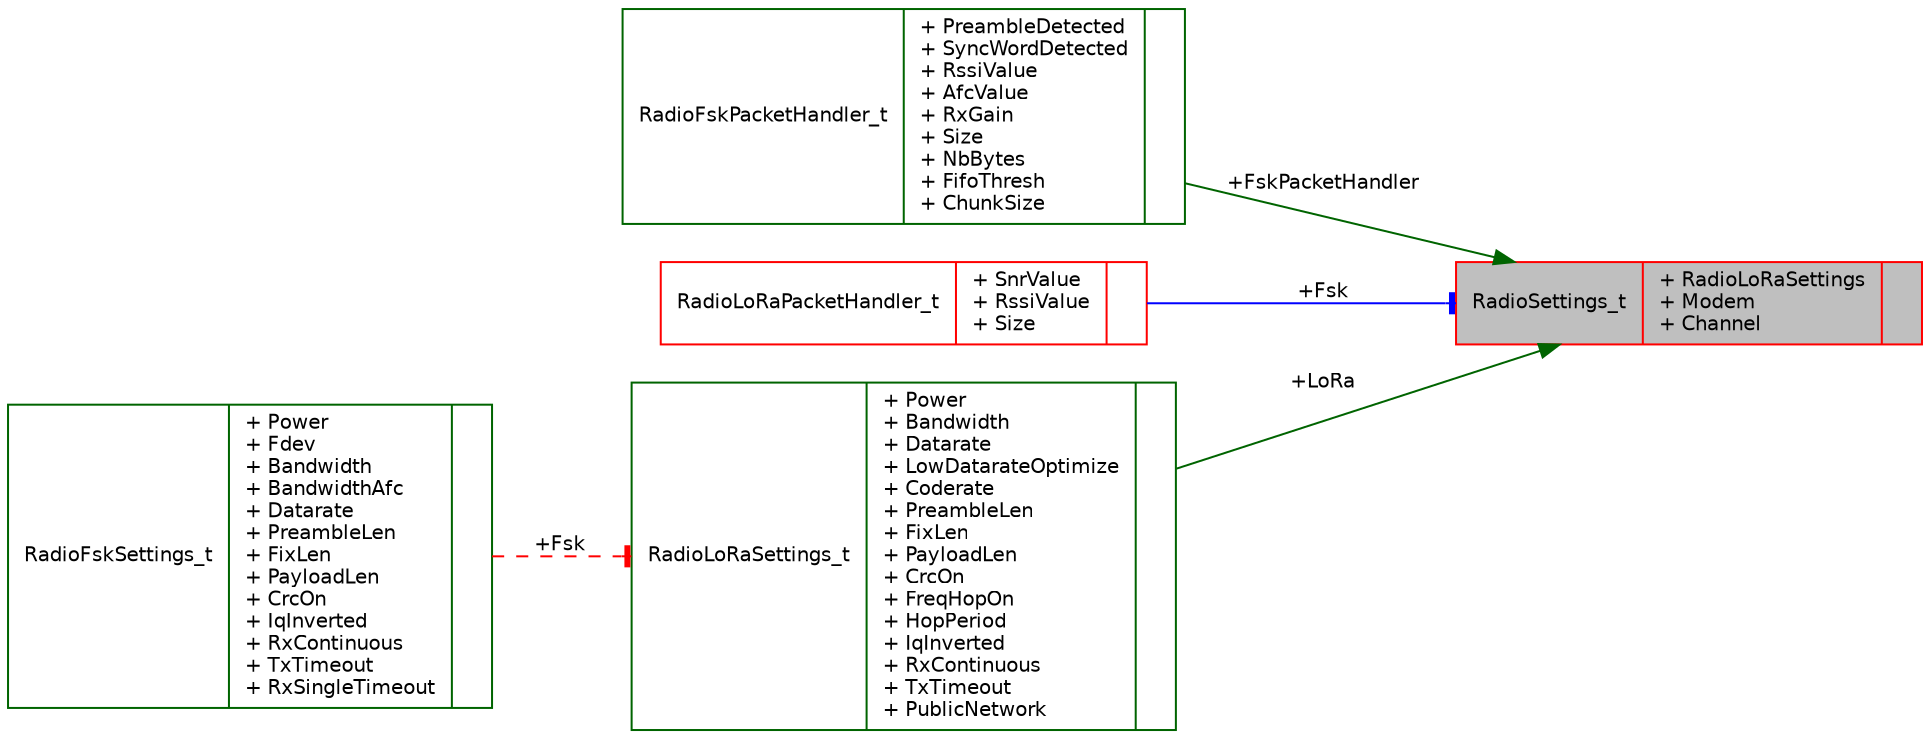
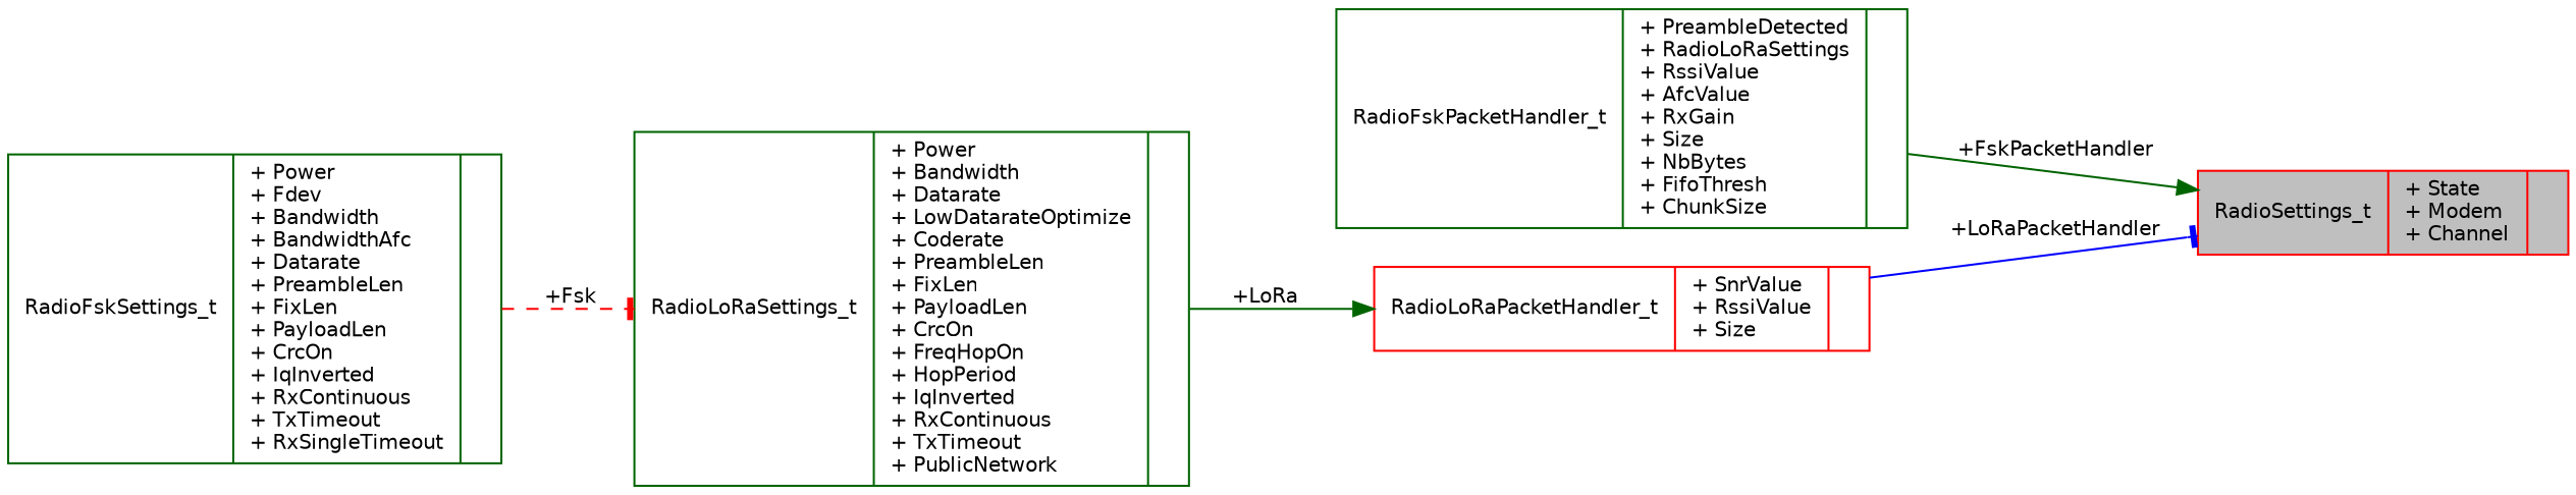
  digraph {
    rankdir=LR
    node [color=darkgreen fillcolor=white fontname=Helvetica fontsize=10 shape=record style=filled]
    edge [arrowhead=normal color=darkgreen fontname=Helvetica fontsize=10 labelfontname=Helvetica labelfontsize=10 style=solid]
-   n1 [color=red fillcolor=grey75 fontcolor=black height=0.2 label="{RadioSettings_t\n|+ RadioLoRaSettings\l+ Modem\l+ Channel\l|}" width=0.4]
-   n2 [height=0.2 label="{RadioFskPacketHandler_t\n|+ PreambleDetected\l+ SyncWordDetected\l+ RssiValue\l+ AfcValue\l+ RxGain\l+ Size\l+ NbBytes\l+ FifoThresh\l+ ChunkSize\l|}" width=0.4]
+   n1 [color=red fillcolor=grey75 fontcolor=black height=0.2 label="{RadioSettings_t\n|+ State\l+ Modem\l+ Channel\l|}" width=0.4]
+   n2 [height=0.2 label="{RadioFskPacketHandler_t\n|+ PreambleDetected\l+ RadioLoRaSettings\l+ RssiValue\l+ AfcValue\l+ RxGain\l+ Size\l+ NbBytes\l+ FifoThresh\l+ ChunkSize\l|}" width=0.4]
    n3 [color=red height=0.2 label="{RadioLoRaPacketHandler_t\n|+ SnrValue\l+ RssiValue\l+ Size\l|}" width=0.4]
    n4 [height=0.2 label="{RadioLoRaSettings_t\n|+ Power\l+ Bandwidth\l+ Datarate\l+ LowDatarateOptimize\l+ Coderate\l+ PreambleLen\l+ FixLen\l+ PayloadLen\l+ CrcOn\l+ FreqHopOn\l+ HopPeriod\l+ IqInverted\l+ RxContinuous\l+ TxTimeout\l+ PublicNetwork\l|}" width=0.4]
    n5 [height=0.2 label="{RadioFskSettings_t\n|+ Power\l+ Fdev\l+ Bandwidth\l+ BandwidthAfc\l+ Datarate\l+ PreambleLen\l+ FixLen\l+ PayloadLen\l+ CrcOn\l+ IqInverted\l+ RxContinuous\l+ TxTimeout\l+ RxSingleTimeout\l|}" width=0.4]
    n2 -> n1 [label=" +FskPacketHandler"]
-   n3 -> n1 [arrowhead=tee color=blue label=" +Fsk"]
-   n4 -> n1 [label=" +LoRa"]
+   n3 -> n1 [arrowhead=tee color=blue label=" +LoRaPacketHandler"]
+   n4 -> n3 [label=" +LoRa"]
    n5 -> n4 [arrowhead=tee color=red label=" +Fsk" style=dashed]
  }
